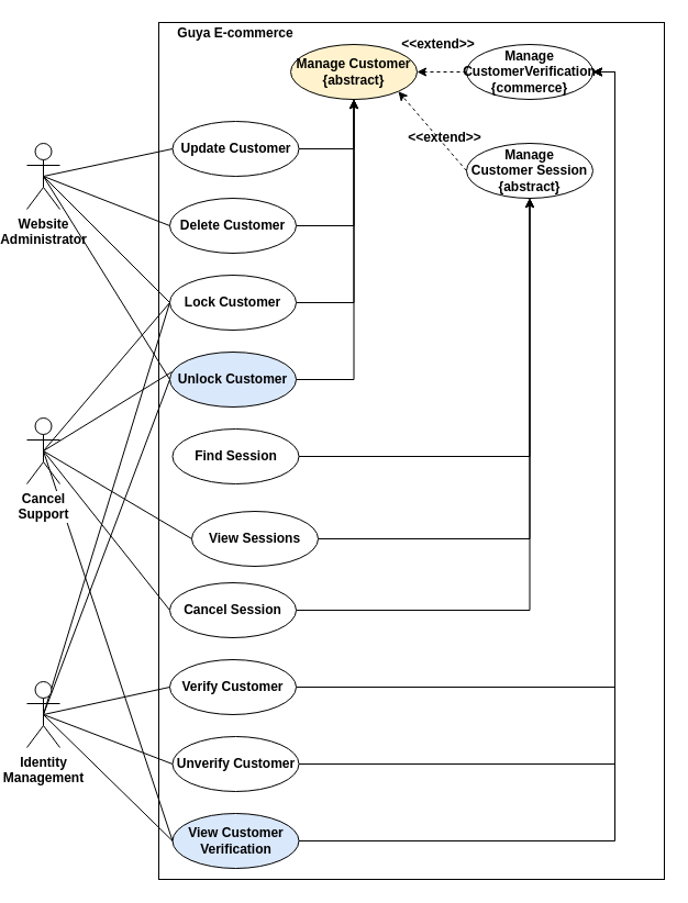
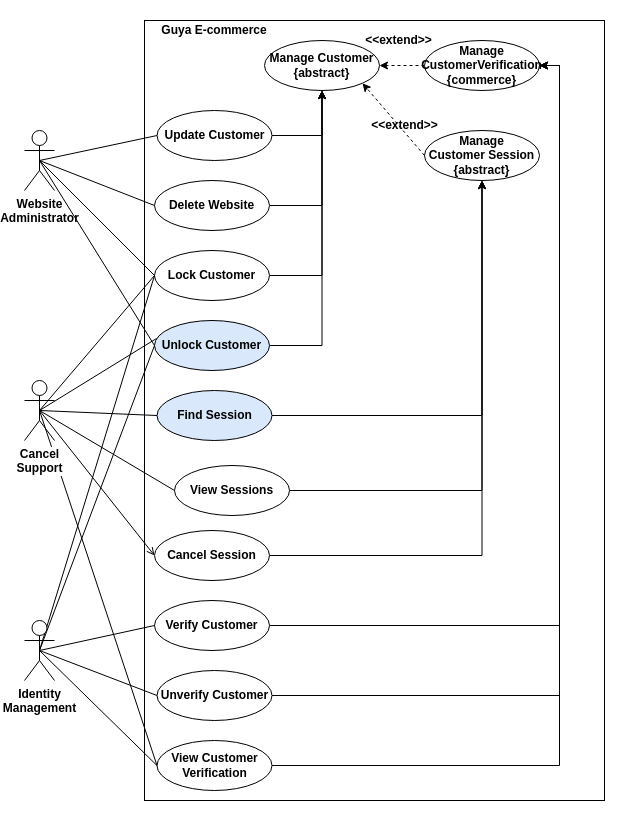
  <mxCell id="0" />
  <mxCell id="1" parent="0" />
  <mxCell id="2" value="Website&lt;br&gt;Administrator" style="shape=umlActor;verticalLabelPosition=bottom;labelBackgroundColor=#ffffff;verticalAlign=top;html=1;outlineConnect=0;fontStyle=1" parent="1" vertex="1"><mxGeometry x="20" y="130" width="30" height="60" as="geometry" /></mxCell>
  <mxCell id="3" value="" style="rounded=0;whiteSpace=wrap;html=1;" parent="1" vertex="1"><mxGeometry x="140" y="20" width="460" height="780" as="geometry" /></mxCell>
  <mxCell id="4" value="Guya E-commerce" style="text;html=1;strokeColor=none;fillColor=none;align=center;verticalAlign=middle;whiteSpace=wrap;rounded=0;fontStyle=1" parent="1" vertex="1"><mxGeometry x="150" y="20" width="120" height="20" as="geometry" /></mxCell>
- <mxCell id="5" value="Manage Customer&lt;br&gt;{abstract}" style="ellipse;whiteSpace=wrap;html=1;fontStyle=1;align=center;horizontal=1;labelBackgroundColor=none;labelBorderColor=none;shadow=0;fillColor=#fff2cc;" parent="1" vertex="1"><mxGeometry x="260" y="40" width="115" height="50" as="geometry" /></mxCell>
+ <mxCell id="5" value="Manage Customer&lt;br&gt;{abstract}" style="ellipse;whiteSpace=wrap;html=1;fontStyle=1;align=center;horizontal=1;labelBackgroundColor=none;labelBorderColor=none;shadow=0;" parent="1" vertex="1"><mxGeometry x="260" y="40" width="115" height="50" as="geometry" /></mxCell>
  <mxCell id="6" value="Manage &lt;br&gt;CustomerVerification&lt;br&gt;{commerce}" style="ellipse;whiteSpace=wrap;html=1;fontStyle=1;align=center;horizontal=1;labelBackgroundColor=none;labelBorderColor=none;shadow=0;" parent="1" vertex="1"><mxGeometry x="420" y="40" width="115" height="50" as="geometry" /></mxCell>
  <mxCell id="7" style="edgeStyle=orthogonalEdgeStyle;rounded=0;orthogonalLoop=1;jettySize=auto;html=1;exitX=1;exitY=0.5;exitDx=0;exitDy=0;entryX=0.5;entryY=1;entryDx=0;entryDy=0;" parent="1" source="8" target="5" edge="1"><mxGeometry relative="1" as="geometry" /></mxCell>
  <mxCell id="8" value="Update Customer" style="ellipse;whiteSpace=wrap;html=1;fontStyle=1;align=center;horizontal=1;labelBackgroundColor=none;labelBorderColor=none;shadow=0;" parent="1" vertex="1"><mxGeometry x="152.5" y="110" width="115" height="50" as="geometry" /></mxCell>
  <mxCell id="9" style="edgeStyle=orthogonalEdgeStyle;rounded=0;orthogonalLoop=1;jettySize=auto;html=1;exitX=1;exitY=0.5;exitDx=0;exitDy=0;entryX=0.5;entryY=1;entryDx=0;entryDy=0;" parent="1" source="10" target="5" edge="1"><mxGeometry relative="1" as="geometry"><mxPoint x="320" y="90" as="targetPoint" /></mxGeometry></mxCell>
- <mxCell id="10" value="Delete Customer" style="ellipse;whiteSpace=wrap;html=1;fontStyle=1;align=center;horizontal=1;labelBackgroundColor=none;labelBorderColor=none;shadow=0;" parent="1" vertex="1"><mxGeometry x="150" y="180" width="115" height="50" as="geometry" /></mxCell>
+ <mxCell id="10" value="Delete Website" style="ellipse;whiteSpace=wrap;html=1;fontStyle=1;align=center;horizontal=1;labelBackgroundColor=none;labelBorderColor=none;shadow=0;" parent="1" vertex="1"><mxGeometry x="150" y="180" width="115" height="50" as="geometry" /></mxCell>
  <mxCell id="11" style="edgeStyle=orthogonalEdgeStyle;rounded=0;orthogonalLoop=1;jettySize=auto;html=1;exitX=1;exitY=0.5;exitDx=0;exitDy=0;entryX=0.5;entryY=1;entryDx=0;entryDy=0;" parent="1" source="12" target="5" edge="1"><mxGeometry relative="1" as="geometry" /></mxCell>
  <mxCell id="12" value="Lock Customer" style="ellipse;whiteSpace=wrap;html=1;fontStyle=1;align=center;horizontal=1;labelBackgroundColor=none;labelBorderColor=none;shadow=0;" parent="1" vertex="1"><mxGeometry x="150" y="250" width="115" height="50" as="geometry" /></mxCell>
  <mxCell id="13" style="edgeStyle=orthogonalEdgeStyle;rounded=0;orthogonalLoop=1;jettySize=auto;html=1;exitX=1;exitY=0.5;exitDx=0;exitDy=0;entryX=0.5;entryY=1;entryDx=0;entryDy=0;" parent="1" source="14" target="5" edge="1"><mxGeometry relative="1" as="geometry" /></mxCell>
  <mxCell id="14" value="Unlock Customer" style="ellipse;whiteSpace=wrap;html=1;fontStyle=1;align=center;horizontal=1;labelBackgroundColor=none;labelBorderColor=none;shadow=0;fillColor=#dae8fc;" parent="1" vertex="1"><mxGeometry x="150" y="320" width="115" height="50" as="geometry" /></mxCell>
  <mxCell id="15" style="edgeStyle=orthogonalEdgeStyle;rounded=0;orthogonalLoop=1;jettySize=auto;html=1;exitX=1;exitY=0.5;exitDx=0;exitDy=0;entryX=1;entryY=0.5;entryDx=0;entryDy=0;" parent="1" source="16" target="6" edge="1"><mxGeometry relative="1" as="geometry" /></mxCell>
  <mxCell id="16" value="Verify Customer" style="ellipse;whiteSpace=wrap;html=1;fontStyle=1;align=center;horizontal=1;labelBackgroundColor=none;labelBorderColor=none;shadow=0;" parent="1" vertex="1"><mxGeometry x="150" y="600" width="115" height="50" as="geometry" /></mxCell>
  <mxCell id="17" style="edgeStyle=orthogonalEdgeStyle;rounded=0;orthogonalLoop=1;jettySize=auto;html=1;exitX=1;exitY=0.5;exitDx=0;exitDy=0;entryX=1;entryY=0.5;entryDx=0;entryDy=0;" parent="1" source="18" target="6" edge="1"><mxGeometry relative="1" as="geometry" /></mxCell>
  <mxCell id="18" value="Unverify Customer" style="ellipse;whiteSpace=wrap;html=1;fontStyle=1;align=center;horizontal=1;labelBackgroundColor=none;labelBorderColor=none;shadow=0;" parent="1" vertex="1"><mxGeometry x="152.5" y="670" width="115" height="50" as="geometry" /></mxCell>
  <mxCell id="19" style="edgeStyle=orthogonalEdgeStyle;rounded=0;orthogonalLoop=1;jettySize=auto;html=1;exitX=1;exitY=0.5;exitDx=0;exitDy=0;entryX=1;entryY=0.5;entryDx=0;entryDy=0;" parent="1" source="20" target="6" edge="1"><mxGeometry relative="1" as="geometry" /></mxCell>
- <mxCell id="20" value="View Customer&lt;br&gt;Verification" style="ellipse;whiteSpace=wrap;html=1;fontStyle=1;align=center;horizontal=1;labelBackgroundColor=none;labelBorderColor=none;shadow=0;fillColor=#dae8fc;" parent="1" vertex="1"><mxGeometry x="152.5" y="740" width="115" height="50" as="geometry" /></mxCell>
- <mxCell id="21" style="edgeStyle=none;orthogonalLoop=1;jettySize=auto;html=1;exitX=0.5;exitY=0.5;exitDx=0;exitDy=0;exitPerimeter=0;entryX=0;entryY=0.5;entryDx=0;entryDy=0;endArrow=none;" parent="1" source="25" target="39" edge="1"><mxGeometry relative="1" as="geometry" /></mxCell>
+ <mxCell id="20" value="View Customer&lt;br&gt;Verification" style="ellipse;whiteSpace=wrap;html=1;fontStyle=1;align=center;horizontal=1;labelBackgroundColor=none;labelBorderColor=none;shadow=0;" parent="1" vertex="1"><mxGeometry x="152.5" y="740" width="115" height="50" as="geometry" /></mxCell>
+ <mxCell id="21" style="edgeStyle=none;orthogonalLoop=1;jettySize=auto;html=1;exitX=0.5;exitY=0.5;exitDx=0;exitDy=0;exitPerimeter=0;entryX=0;entryY=0.5;entryDx=0;entryDy=0;endArrow=open;" parent="1" source="25" target="39" edge="1"><mxGeometry relative="1" as="geometry" /></mxCell>
  <mxCell id="22" style="edgeStyle=none;orthogonalLoop=1;jettySize=auto;html=1;exitX=0.5;exitY=0.5;exitDx=0;exitDy=0;exitPerimeter=0;entryX=0;entryY=0.5;entryDx=0;entryDy=0;endArrow=none;" parent="1" source="25" target="12" edge="1"><mxGeometry relative="1" as="geometry" /></mxCell>
  <mxCell id="23" style="edgeStyle=none;orthogonalLoop=1;jettySize=auto;html=1;exitX=0.5;exitY=0.5;exitDx=0;exitDy=0;exitPerimeter=0;entryX=0.017;entryY=0.36;entryDx=0;entryDy=0;entryPerimeter=0;endArrow=none;" parent="1" source="25" target="14" edge="1"><mxGeometry relative="1" as="geometry" /></mxCell>
  <mxCell id="24" style="edgeStyle=none;orthogonalLoop=1;jettySize=auto;html=1;exitX=0.5;exitY=0.5;exitDx=0;exitDy=0;exitPerimeter=0;entryX=0;entryY=0.5;entryDx=0;entryDy=0;endArrow=none;" parent="1" source="25" target="20" edge="1"><mxGeometry relative="1" as="geometry" /></mxCell>
  <mxCell id="25" value="Cancel&lt;br&gt;Support" style="shape=umlActor;verticalLabelPosition=bottom;labelBackgroundColor=#ffffff;verticalAlign=top;html=1;outlineConnect=0;fontStyle=1" parent="1" vertex="1"><mxGeometry x="20" y="380" width="30" height="60" as="geometry" /></mxCell>
  <mxCell id="26" style="edgeStyle=none;orthogonalLoop=1;jettySize=auto;html=1;exitX=0.5;exitY=0.5;exitDx=0;exitDy=0;exitPerimeter=0;entryX=0;entryY=0.5;entryDx=0;entryDy=0;endArrow=none;" parent="1" source="31" target="16" edge="1"><mxGeometry relative="1" as="geometry" /></mxCell>
  <mxCell id="27" style="edgeStyle=none;orthogonalLoop=1;jettySize=auto;html=1;exitX=0.5;exitY=0.5;exitDx=0;exitDy=0;exitPerimeter=0;entryX=0;entryY=0.5;entryDx=0;entryDy=0;endArrow=none;" parent="1" source="31" target="18" edge="1"><mxGeometry relative="1" as="geometry" /></mxCell>
  <mxCell id="28" style="edgeStyle=none;orthogonalLoop=1;jettySize=auto;html=1;exitX=0.5;exitY=0.5;exitDx=0;exitDy=0;exitPerimeter=0;entryX=0;entryY=0.5;entryDx=0;entryDy=0;endArrow=none;" parent="1" source="31" target="20" edge="1"><mxGeometry relative="1" as="geometry" /></mxCell>
  <mxCell id="29" style="edgeStyle=none;orthogonalLoop=1;jettySize=auto;html=1;exitX=0.5;exitY=0.5;exitDx=0;exitDy=0;exitPerimeter=0;entryX=0;entryY=0.5;entryDx=0;entryDy=0;endArrow=none;" parent="1" source="31" target="12" edge="1"><mxGeometry relative="1" as="geometry" /></mxCell>
  <mxCell id="30" style="edgeStyle=none;orthogonalLoop=1;jettySize=auto;html=1;exitX=0.5;exitY=0.5;exitDx=0;exitDy=0;exitPerimeter=0;entryX=0;entryY=0.5;entryDx=0;entryDy=0;endArrow=none;" parent="1" source="31" target="14" edge="1"><mxGeometry relative="1" as="geometry" /></mxCell>
  <mxCell id="31" value="Identity&lt;br&gt;Management" style="shape=umlActor;verticalLabelPosition=bottom;labelBackgroundColor=#ffffff;verticalAlign=top;html=1;outlineConnect=0;fontStyle=1" parent="1" vertex="1"><mxGeometry x="20" y="620" width="30" height="60" as="geometry" /></mxCell>
  <mxCell id="32" value="&amp;lt;&amp;lt;extend&amp;gt;&amp;gt;" style="html=1;verticalAlign=middle;fontSize=12;fontStyle=1;fillColor=#ffffff;labelBackgroundColor=none;labelBorderColor=none;exitX=0;exitY=0.5;exitDx=0;exitDy=0;entryX=1;entryY=0.5;entryDx=0;entryDy=0;dashed=1;" parent="1" source="6" target="5" edge="1"><mxGeometry x="0.143" y="-25" relative="1" as="geometry"><mxPoint x="497.5" y="170" as="sourcePoint" /><mxPoint x="330" y="150" as="targetPoint" /><Array as="points" /><mxPoint as="offset" /></mxGeometry></mxCell>
  <mxCell id="33" value="Manage &lt;br&gt;Customer Session&lt;br&gt;{abstract}" style="ellipse;whiteSpace=wrap;html=1;fontStyle=1;align=center;horizontal=1;labelBackgroundColor=none;labelBorderColor=none;shadow=0;" parent="1" vertex="1"><mxGeometry x="420" y="130" width="115" height="50" as="geometry" /></mxCell>
  <mxCell id="34" style="edgeStyle=orthogonalEdgeStyle;rounded=0;orthogonalLoop=1;jettySize=auto;html=1;exitX=1;exitY=0.5;exitDx=0;exitDy=0;entryX=0.5;entryY=1;entryDx=0;entryDy=0;" parent="1" source="35" target="33" edge="1"><mxGeometry relative="1" as="geometry" /></mxCell>
- <mxCell id="35" value="Find Session" style="ellipse;whiteSpace=wrap;html=1;fontStyle=1;align=center;horizontal=1;labelBackgroundColor=none;labelBorderColor=none;shadow=0;" parent="1" vertex="1"><mxGeometry x="152.5" y="390" width="115" height="50" as="geometry" /></mxCell>
+ <mxCell id="35" value="Find Session" style="ellipse;whiteSpace=wrap;html=1;fontStyle=1;align=center;horizontal=1;labelBackgroundColor=none;labelBorderColor=none;shadow=0;fillColor=#dae8fc;" parent="1" vertex="1"><mxGeometry x="152.5" y="390" width="115" height="50" as="geometry" /></mxCell>
  <mxCell id="36" style="edgeStyle=orthogonalEdgeStyle;rounded=0;orthogonalLoop=1;jettySize=auto;html=1;exitX=1;exitY=0.5;exitDx=0;exitDy=0;entryX=0.5;entryY=1;entryDx=0;entryDy=0;" parent="1" source="37" target="33" edge="1"><mxGeometry relative="1" as="geometry" /></mxCell>
  <mxCell id="37" value="View Sessions" style="ellipse;whiteSpace=wrap;html=1;fontStyle=1;align=center;horizontal=1;labelBackgroundColor=none;labelBorderColor=none;shadow=0;" parent="1" vertex="1"><mxGeometry x="170" y="465" width="115" height="50" as="geometry" /></mxCell>
  <mxCell id="38" style="edgeStyle=orthogonalEdgeStyle;rounded=0;orthogonalLoop=1;jettySize=auto;html=1;exitX=1;exitY=0.5;exitDx=0;exitDy=0;entryX=0.5;entryY=1;entryDx=0;entryDy=0;" parent="1" source="39" target="33" edge="1"><mxGeometry relative="1" as="geometry" /></mxCell>
  <mxCell id="39" value="Cancel Session" style="ellipse;whiteSpace=wrap;html=1;fontStyle=1;align=center;horizontal=1;labelBackgroundColor=none;labelBorderColor=none;shadow=0;" parent="1" vertex="1"><mxGeometry x="150" y="530" width="115" height="50" as="geometry" /></mxCell>
  <mxCell id="40" value="&amp;lt;&amp;lt;extend&amp;gt;&amp;gt;" style="html=1;verticalAlign=middle;fontSize=12;fontStyle=1;fillColor=#ffffff;labelBackgroundColor=none;labelBorderColor=none;exitX=0;exitY=0.5;exitDx=0;exitDy=0;dashed=1;entryX=1;entryY=1;entryDx=0;entryDy=0;" parent="1" source="33" target="5" edge="1"><mxGeometry x="-0.25" y="-4" relative="1" as="geometry"><mxPoint x="430" y="75" as="sourcePoint" /><mxPoint x="710" y="160" as="targetPoint" /><Array as="points" /><mxPoint as="offset" /></mxGeometry></mxCell>
  <mxCell id="41" style="edgeStyle=none;orthogonalLoop=1;jettySize=auto;html=1;exitX=0.5;exitY=0.5;exitDx=0;exitDy=0;exitPerimeter=0;entryX=0;entryY=0.5;entryDx=0;entryDy=0;endArrow=none;" parent="1" source="2" target="8" edge="1"><mxGeometry relative="1" as="geometry" /></mxCell>
  <mxCell id="42" style="edgeStyle=none;orthogonalLoop=1;jettySize=auto;html=1;exitX=0.5;exitY=0.5;exitDx=0;exitDy=0;exitPerimeter=0;entryX=0;entryY=0.5;entryDx=0;entryDy=0;endArrow=none;" parent="1" source="2" target="10" edge="1"><mxGeometry relative="1" as="geometry" /></mxCell>
  <mxCell id="43" style="edgeStyle=none;orthogonalLoop=1;jettySize=auto;html=1;exitX=0.5;exitY=0.5;exitDx=0;exitDy=0;exitPerimeter=0;entryX=0;entryY=0.5;entryDx=0;entryDy=0;endArrow=none;" parent="1" source="2" target="14" edge="1"><mxGeometry relative="1" as="geometry" /></mxCell>
  <mxCell id="44" style="edgeStyle=none;orthogonalLoop=1;jettySize=auto;html=1;exitX=0.5;exitY=0.5;exitDx=0;exitDy=0;exitPerimeter=0;entryX=0;entryY=0.5;entryDx=0;entryDy=0;endArrow=none;" parent="1" source="2" target="12" edge="1"><mxGeometry relative="1" as="geometry" /></mxCell>
+ <mxCell id="45" style="edgeStyle=none;orthogonalLoop=1;jettySize=auto;html=1;exitX=0.5;exitY=0.5;exitDx=0;exitDy=0;exitPerimeter=0;entryX=0;entryY=0.5;entryDx=0;entryDy=0;endArrow=none;" parent="1" source="25" target="35" edge="1"><mxGeometry relative="1" as="geometry" /></mxCell>
  <mxCell id="46" style="edgeStyle=none;orthogonalLoop=1;jettySize=auto;html=1;exitX=0.5;exitY=0.5;exitDx=0;exitDy=0;exitPerimeter=0;entryX=0;entryY=0.5;entryDx=0;entryDy=0;endArrow=none;" parent="1" source="25" target="37" edge="1"><mxGeometry relative="1" as="geometry" /></mxCell>
